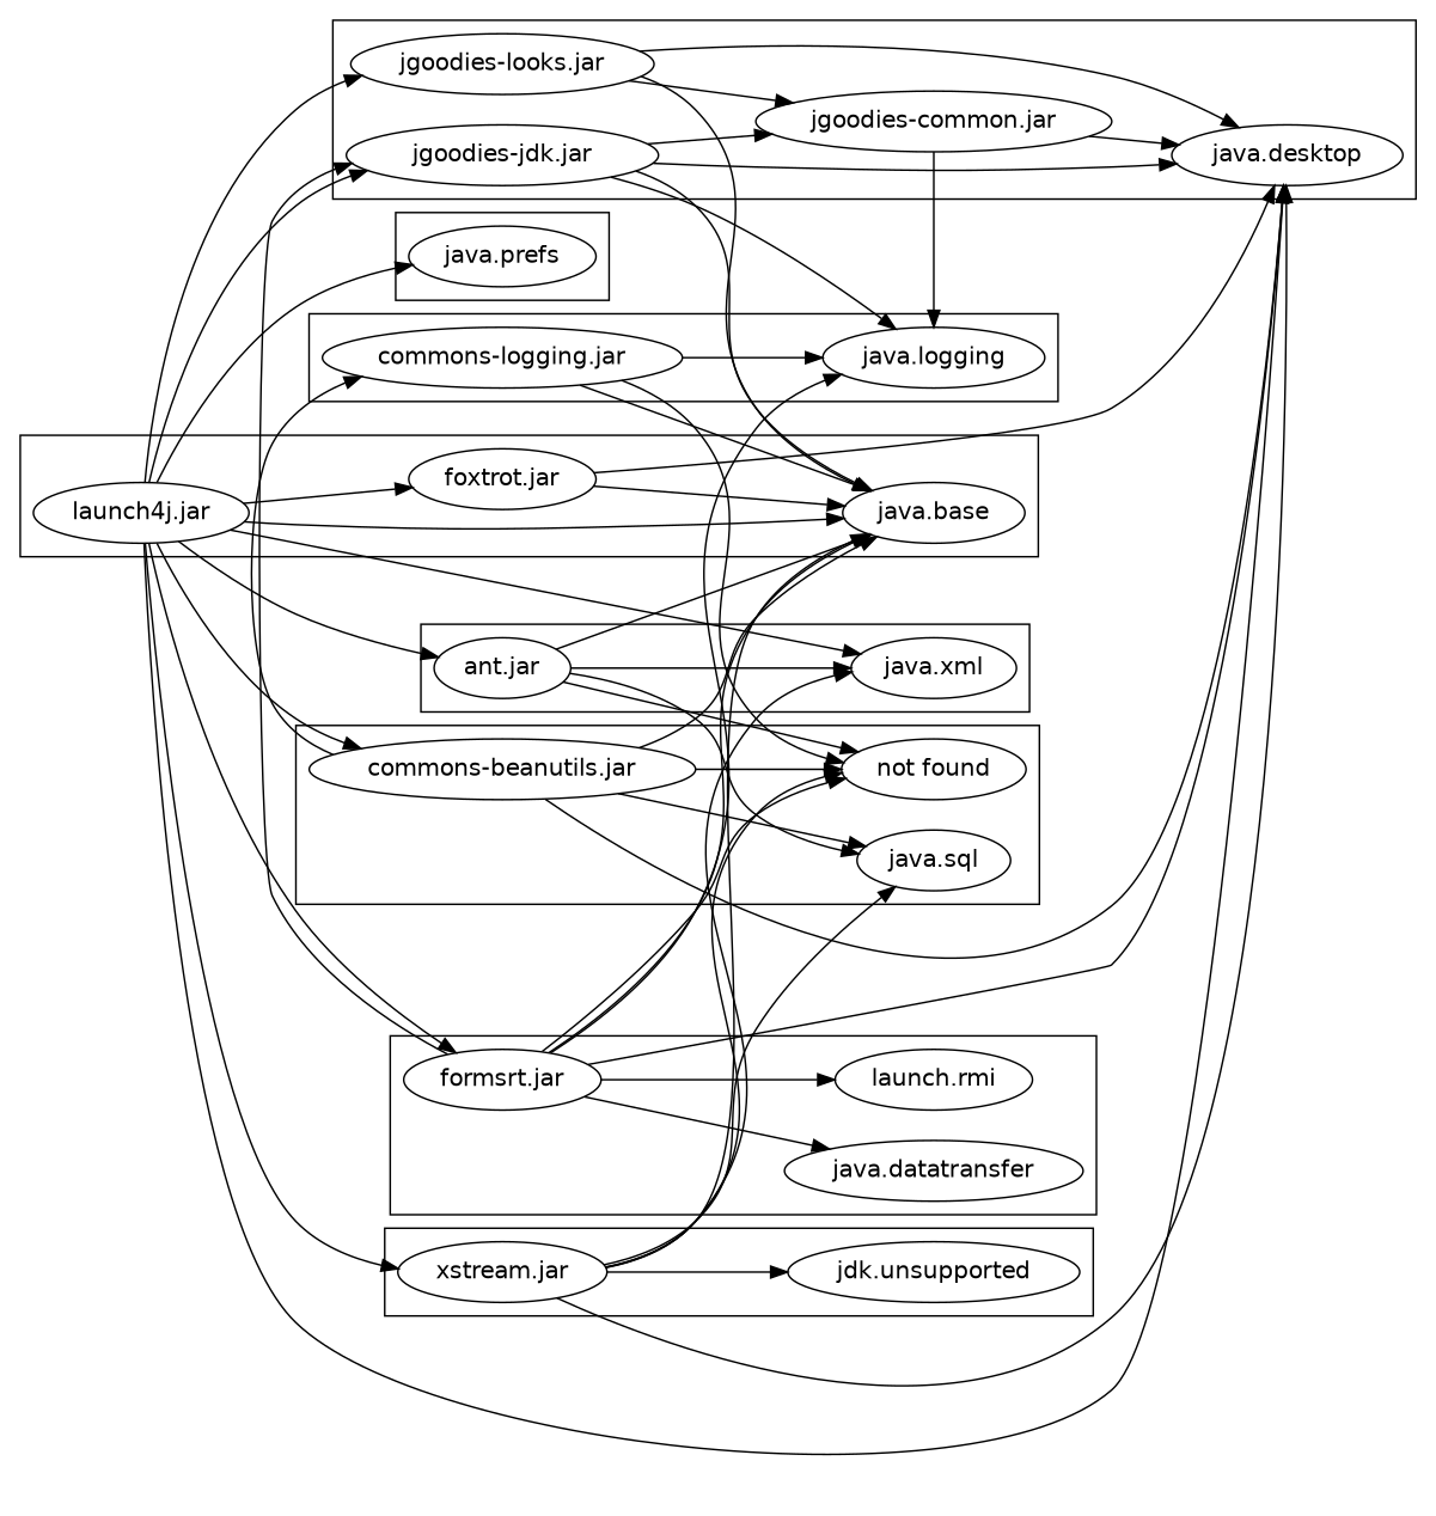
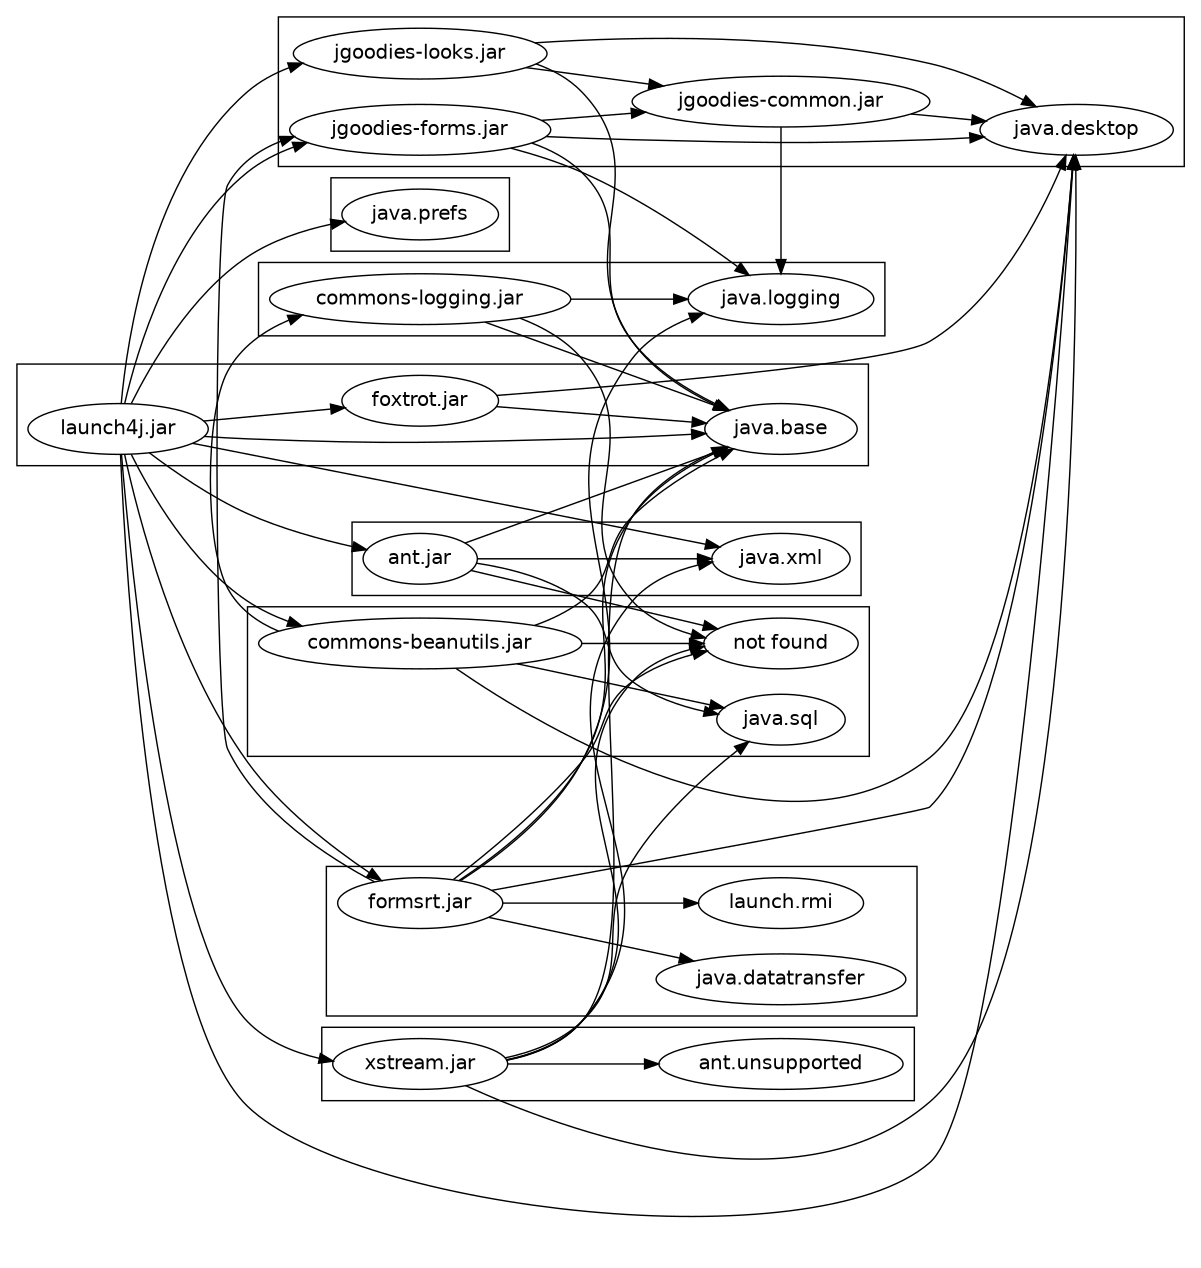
  digraph {
    fontname="DejaVu Sans"
    rankdir=LR
    node [fontname="DejaVu Sans"]
    edge [fontname="DejaVu Sans"]
    "java.prefs"
    "ant.jar"
    "java.xml"
    "commons-logging.jar"
    "java.logging"
    "formsrt.jar"
    "java.datatransfer"
    n8 [label="launch.rmi"]
    "xstream.jar"
-   "jdk.unsupported"
+   "jdk.unsupported" [label="ant.unsupported"]
    "commons-beanutils.jar"
    "java.sql"
    "not found"
    "launch4j.jar"
    "foxtrot.jar"
    "java.base"
    "java.desktop"
-   "jgoodies-forms.jar" [label="jgoodies-jdk.jar"]
+   "jgoodies-forms.jar"
    "jgoodies-looks.jar"
    "jgoodies-common.jar"
    subgraph cluster_1 {
      "java.prefs"
    }
    subgraph cluster_2 {
      "ant.jar"
      "java.xml"
    }
    subgraph cluster_3 {
      "commons-logging.jar"
      "java.logging"
    }
    subgraph cluster_4 {
      "formsrt.jar"
      "java.datatransfer"
      n8
    }
    subgraph cluster_5 {
      "xstream.jar"
      "jdk.unsupported"
    }
    subgraph cluster_6 {
      "commons-beanutils.jar"
      "java.sql"
      "not found"
    }
    subgraph cluster_7 {
      "launch4j.jar"
      "foxtrot.jar"
      "java.base"
    }
    subgraph cluster_8 {
      "java.desktop"
      "jgoodies-forms.jar"
      "jgoodies-looks.jar"
      "jgoodies-common.jar"
    }
    "ant.jar" -> "java.xml"
    "ant.jar" -> "java.sql"
    "ant.jar" -> "not found"
    "ant.jar" -> "java.base"
    "commons-logging.jar" -> "java.logging"
    "commons-logging.jar" -> "not found"
    "commons-logging.jar" -> "java.base"
    "formsrt.jar" -> "java.logging"
    "formsrt.jar" -> "java.datatransfer"
    "formsrt.jar" -> n8
    "formsrt.jar" -> "not found"
    "formsrt.jar" -> "java.base"
    "formsrt.jar" -> "java.desktop"
    "formsrt.jar" -> "jgoodies-forms.jar"
    "xstream.jar" -> "java.xml"
    "xstream.jar" -> "jdk.unsupported"
    "xstream.jar" -> "java.sql"
    "xstream.jar" -> "not found"
    "xstream.jar" -> "java.base"
    "xstream.jar" -> "java.desktop"
    "commons-beanutils.jar" -> "commons-logging.jar"
    "commons-beanutils.jar" -> "java.sql"
    "commons-beanutils.jar" -> "not found"
    "commons-beanutils.jar" -> "java.base"
    "commons-beanutils.jar" -> "java.desktop"
    "launch4j.jar" -> "java.prefs"
    "launch4j.jar" -> "ant.jar"
    "launch4j.jar" -> "java.xml"
    "launch4j.jar" -> "formsrt.jar"
    "launch4j.jar" -> "xstream.jar"
    "launch4j.jar" -> "commons-beanutils.jar"
    "launch4j.jar" -> "foxtrot.jar"
    "launch4j.jar" -> "java.base"
    "launch4j.jar" -> "java.desktop"
    "launch4j.jar" -> "jgoodies-forms.jar"
    "launch4j.jar" -> "jgoodies-looks.jar"
    "foxtrot.jar" -> "java.base"
    "foxtrot.jar" -> "java.desktop"
    "jgoodies-forms.jar" -> "java.logging"
    "jgoodies-forms.jar" -> "java.base"
    "jgoodies-forms.jar" -> "java.desktop"
    "jgoodies-forms.jar" -> "jgoodies-common.jar"
    "jgoodies-looks.jar" -> "java.base"
    "jgoodies-looks.jar" -> "java.desktop"
    "jgoodies-looks.jar" -> "jgoodies-common.jar"
    "jgoodies-common.jar" -> "java.logging"
    "jgoodies-common.jar" -> "java.desktop"
  }
